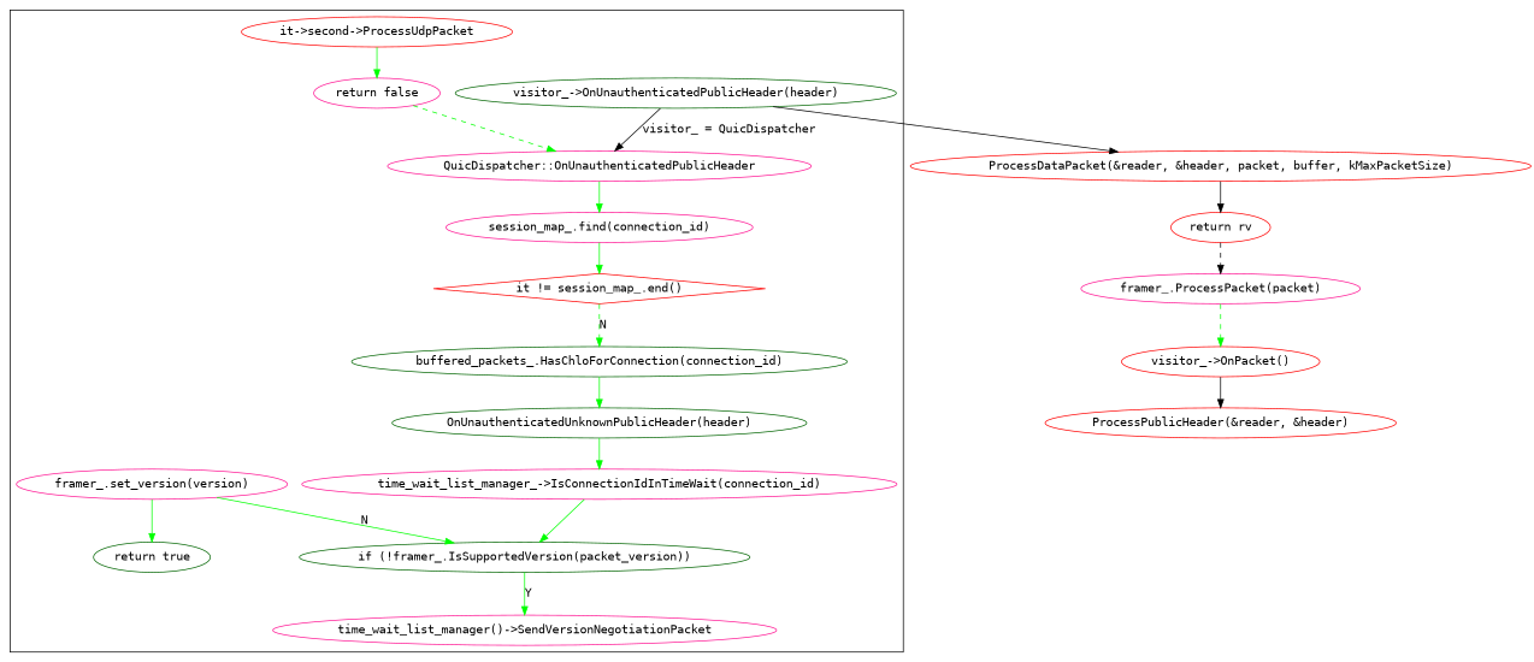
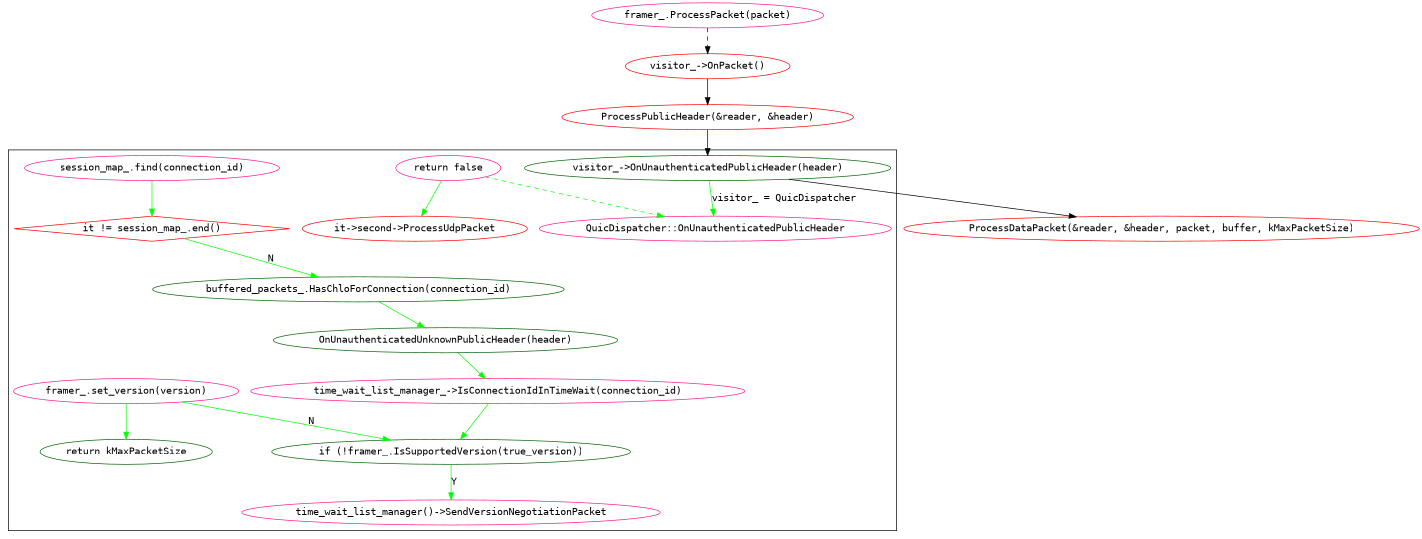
  digraph {
    fontname="DejaVu Sans Mono"
    node [color=deeppink fontname="DejaVu Sans Mono"]
    edge [color=green fontname="DejaVu Sans Mono"]
    "visitor_->OnUnauthenticatedPublicHeader(header)" [color=darkgreen]
    "QuicDispatcher::OnUnauthenticatedPublicHeader"
    "it != session_map_.end()" [color=red shape=diamond]
    "it->second->ProcessUdpPacket" [color=red]
    "buffered_packets_.HasChloForConnection(connection_id)" [color=darkgreen]
    "session_map_.find(connection_id)"
    "return false"
    "OnUnauthenticatedUnknownPublicHeader(header)" [color=darkgreen]
    "time_wait_list_manager_->IsConnectionIdInTimeWait(connection_id)"
-   "if (!framer_.IsSupportedVersion(packet_version))" [color=darkgreen]
+   "if (!framer_.IsSupportedVersion(packet_version))" [color=darkgreen label="if (!framer_.IsSupportedVersion(true_version))"]
    "time_wait_list_manager()->SendVersionNegotiationPacket"
    "framer_.set_version(version)"
-   "return true" [color=darkgreen]
+   "return true" [color=darkgreen label="return kMaxPacketSize"]
    "ProcessDataPacket(&reader, &header, packet, buffer, kMaxPacketSize)" [color=red]
    "visitor_->OnPacket()" [color=red]
    "framer_.ProcessPacket(packet)"
    "ProcessPublicHeader(&reader, &header)" [color=red]
-   "return rv" [color=red]
    subgraph cluster_1 {
      "visitor_->OnUnauthenticatedPublicHeader(header)"
      "QuicDispatcher::OnUnauthenticatedPublicHeader"
      "it != session_map_.end()"
      "it->second->ProcessUdpPacket"
      "buffered_packets_.HasChloForConnection(connection_id)"
      "session_map_.find(connection_id)"
      "return false"
      "OnUnauthenticatedUnknownPublicHeader(header)"
      "time_wait_list_manager_->IsConnectionIdInTimeWait(connection_id)"
      "if (!framer_.IsSupportedVersion(packet_version))"
      "time_wait_list_manager()->SendVersionNegotiationPacket"
      "framer_.set_version(version)"
      "return true"
    }
-   "visitor_->OnUnauthenticatedPublicHeader(header)" -> "QuicDispatcher::OnUnauthenticatedPublicHeader" [color=black label="visitor_ = QuicDispatcher"]
+   "visitor_->OnUnauthenticatedPublicHeader(header)" -> "QuicDispatcher::OnUnauthenticatedPublicHeader" [label="visitor_ = QuicDispatcher"]
    "visitor_->OnUnauthenticatedPublicHeader(header)" -> "ProcessDataPacket(&reader, &header, packet, buffer, kMaxPacketSize)" [color=""]
-   "QuicDispatcher::OnUnauthenticatedPublicHeader" -> "session_map_.find(connection_id)"
-   "it != session_map_.end()" -> "buffered_packets_.HasChloForConnection(connection_id)" [label=N style=dashed]
-   "it->second->ProcessUdpPacket" -> "return false"
+   "it != session_map_.end()" -> "buffered_packets_.HasChloForConnection(connection_id)" [label=N]
+   "return false" -> "it->second->ProcessUdpPacket"
    "buffered_packets_.HasChloForConnection(connection_id)" -> "OnUnauthenticatedUnknownPublicHeader(header)"
    "session_map_.find(connection_id)" -> "it != session_map_.end()"
    "return false" -> "QuicDispatcher::OnUnauthenticatedPublicHeader" [style=dashed]
    "OnUnauthenticatedUnknownPublicHeader(header)" -> "time_wait_list_manager_->IsConnectionIdInTimeWait(connection_id)"
    "time_wait_list_manager_->IsConnectionIdInTimeWait(connection_id)" -> "if (!framer_.IsSupportedVersion(packet_version))"
    "if (!framer_.IsSupportedVersion(packet_version))" -> "time_wait_list_manager()->SendVersionNegotiationPacket" [label=Y]
    "framer_.set_version(version)" -> "if (!framer_.IsSupportedVersion(packet_version))" [label=N]
    "framer_.set_version(version)" -> "return true"
-   "ProcessDataPacket(&reader, &header, packet, buffer, kMaxPacketSize)" -> "return rv" [color=""]
    "visitor_->OnPacket()" -> "ProcessPublicHeader(&reader, &header)" [color=""]
-   "framer_.ProcessPacket(packet)" -> "visitor_->OnPacket()" [style=dashed]
-   "return rv" -> "framer_.ProcessPacket(packet)" [style=dashed color=""]
+   "framer_.ProcessPacket(packet)" -> "visitor_->OnPacket()" [style=dashed color=""]
+   "ProcessPublicHeader(&reader, &header)" -> "visitor_->OnUnauthenticatedPublicHeader(header)" [color=""]
  }
